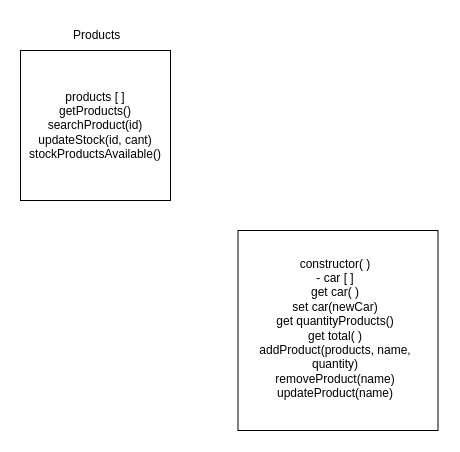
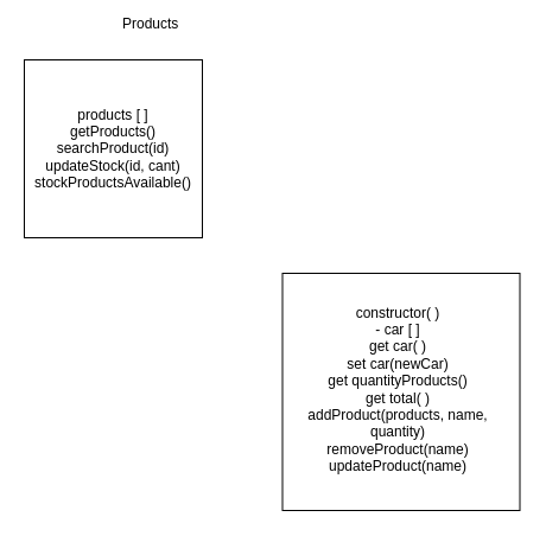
  <mxCell id="0" />
  <mxCell id="1" parent="0" />
  <mxCell id="2" value="" style="whiteSpace=wrap;html=1;aspect=fixed;" vertex="1" parent="1"><mxGeometry x="20" y="50" width="150" height="150" as="geometry" /></mxCell>
- <mxCell id="3" value="&amp;nbsp;Products" style="text;html=1;align=center;verticalAlign=middle;whiteSpace=wrap;rounded=0;" vertex="1" parent="1"><mxGeometry x="65" y="20" width="60" height="30" as="geometry" /></mxCell>
+ <mxCell id="3" value="&amp;nbsp;Products" style="text;html=1;align=center;verticalAlign=middle;whiteSpace=wrap;rounded=0;" vertex="1" parent="1"><mxGeometry x="95" y="5" width="60" height="30" as="geometry" /></mxCell>
  <mxCell id="4" value="products [ ]&lt;br&gt;&lt;div&gt;getProducts()&lt;/div&gt;&lt;div&gt;searchProduct(id)&lt;/div&gt;&lt;div&gt;updateStock(id, cant)&lt;/div&gt;&lt;div&gt;stockProductsAvailable()&lt;/div&gt;" style="text;html=1;align=center;verticalAlign=middle;whiteSpace=wrap;rounded=0;" vertex="1" parent="1"><mxGeometry x="20" y="65" width="150" height="120" as="geometry" /></mxCell>
  <mxCell id="5" value="" style="whiteSpace=wrap;html=1;aspect=fixed;" vertex="1" parent="1"><mxGeometry x="237.5" y="230" width="200" height="200" as="geometry" /></mxCell>
  <mxCell id="6" value="constructor( )&lt;div&gt;- car [ ]&lt;/div&gt;&lt;div&gt;get car( )&lt;/div&gt;&lt;div&gt;set car(newCar)&lt;/div&gt;&lt;div&gt;get quantityProducts()&lt;/div&gt;&lt;div&gt;get total( )&lt;/div&gt;&lt;div&gt;addProduct(products, name, quantity)&lt;/div&gt;&lt;div&gt;removeProduct(name)&lt;/div&gt;&lt;div&gt;updateProduct(name)&lt;/div&gt;" style="text;html=1;align=center;verticalAlign=middle;whiteSpace=wrap;rounded=0;" vertex="1" parent="1"><mxGeometry x="240" y="230" width="190" height="195" as="geometry" /></mxCell>
